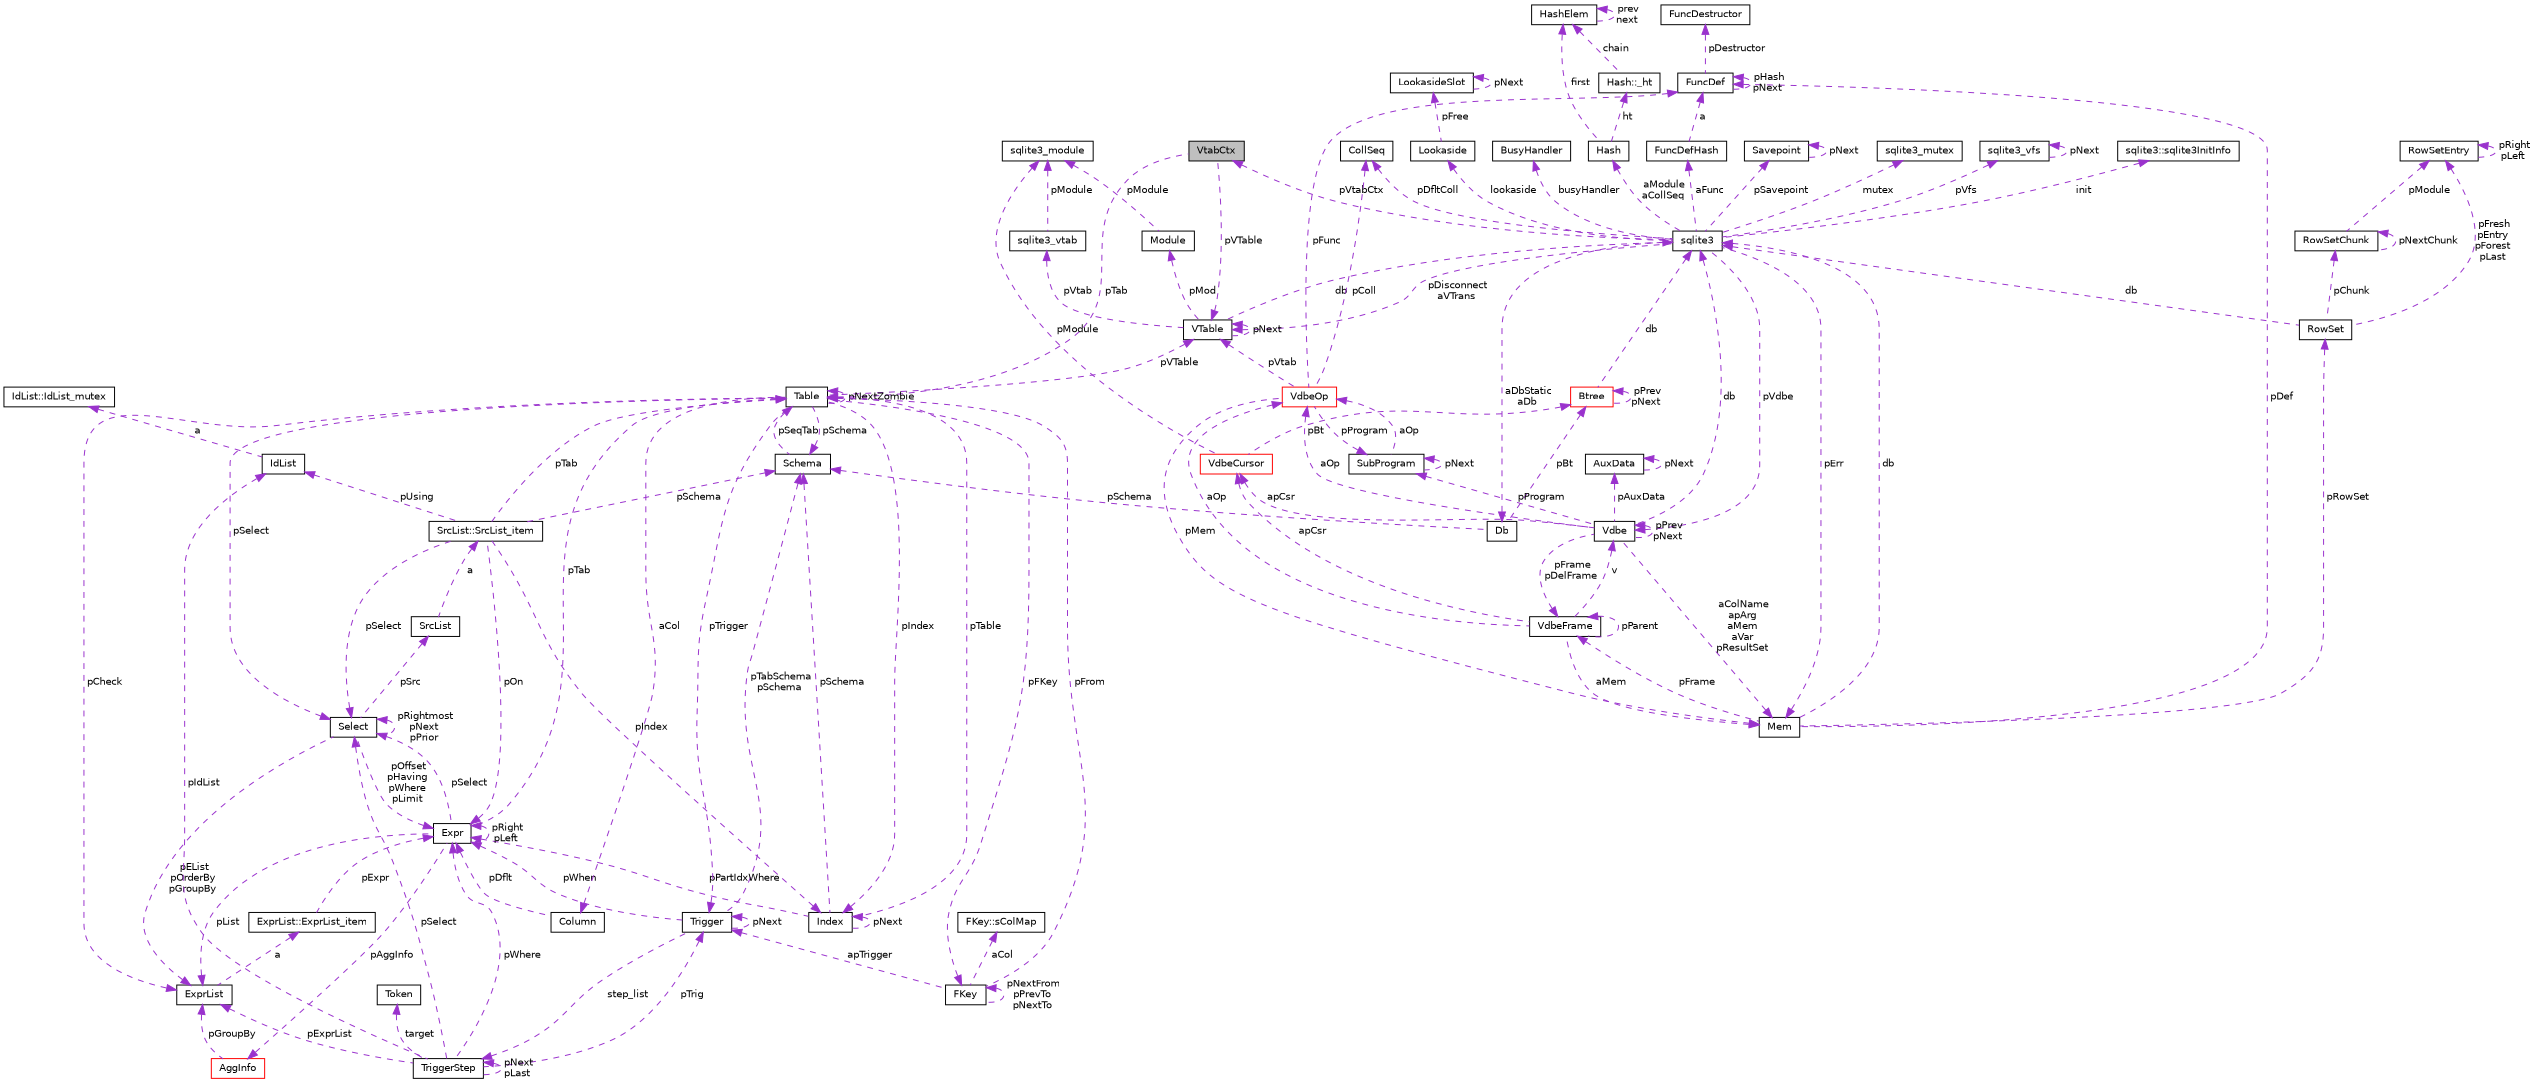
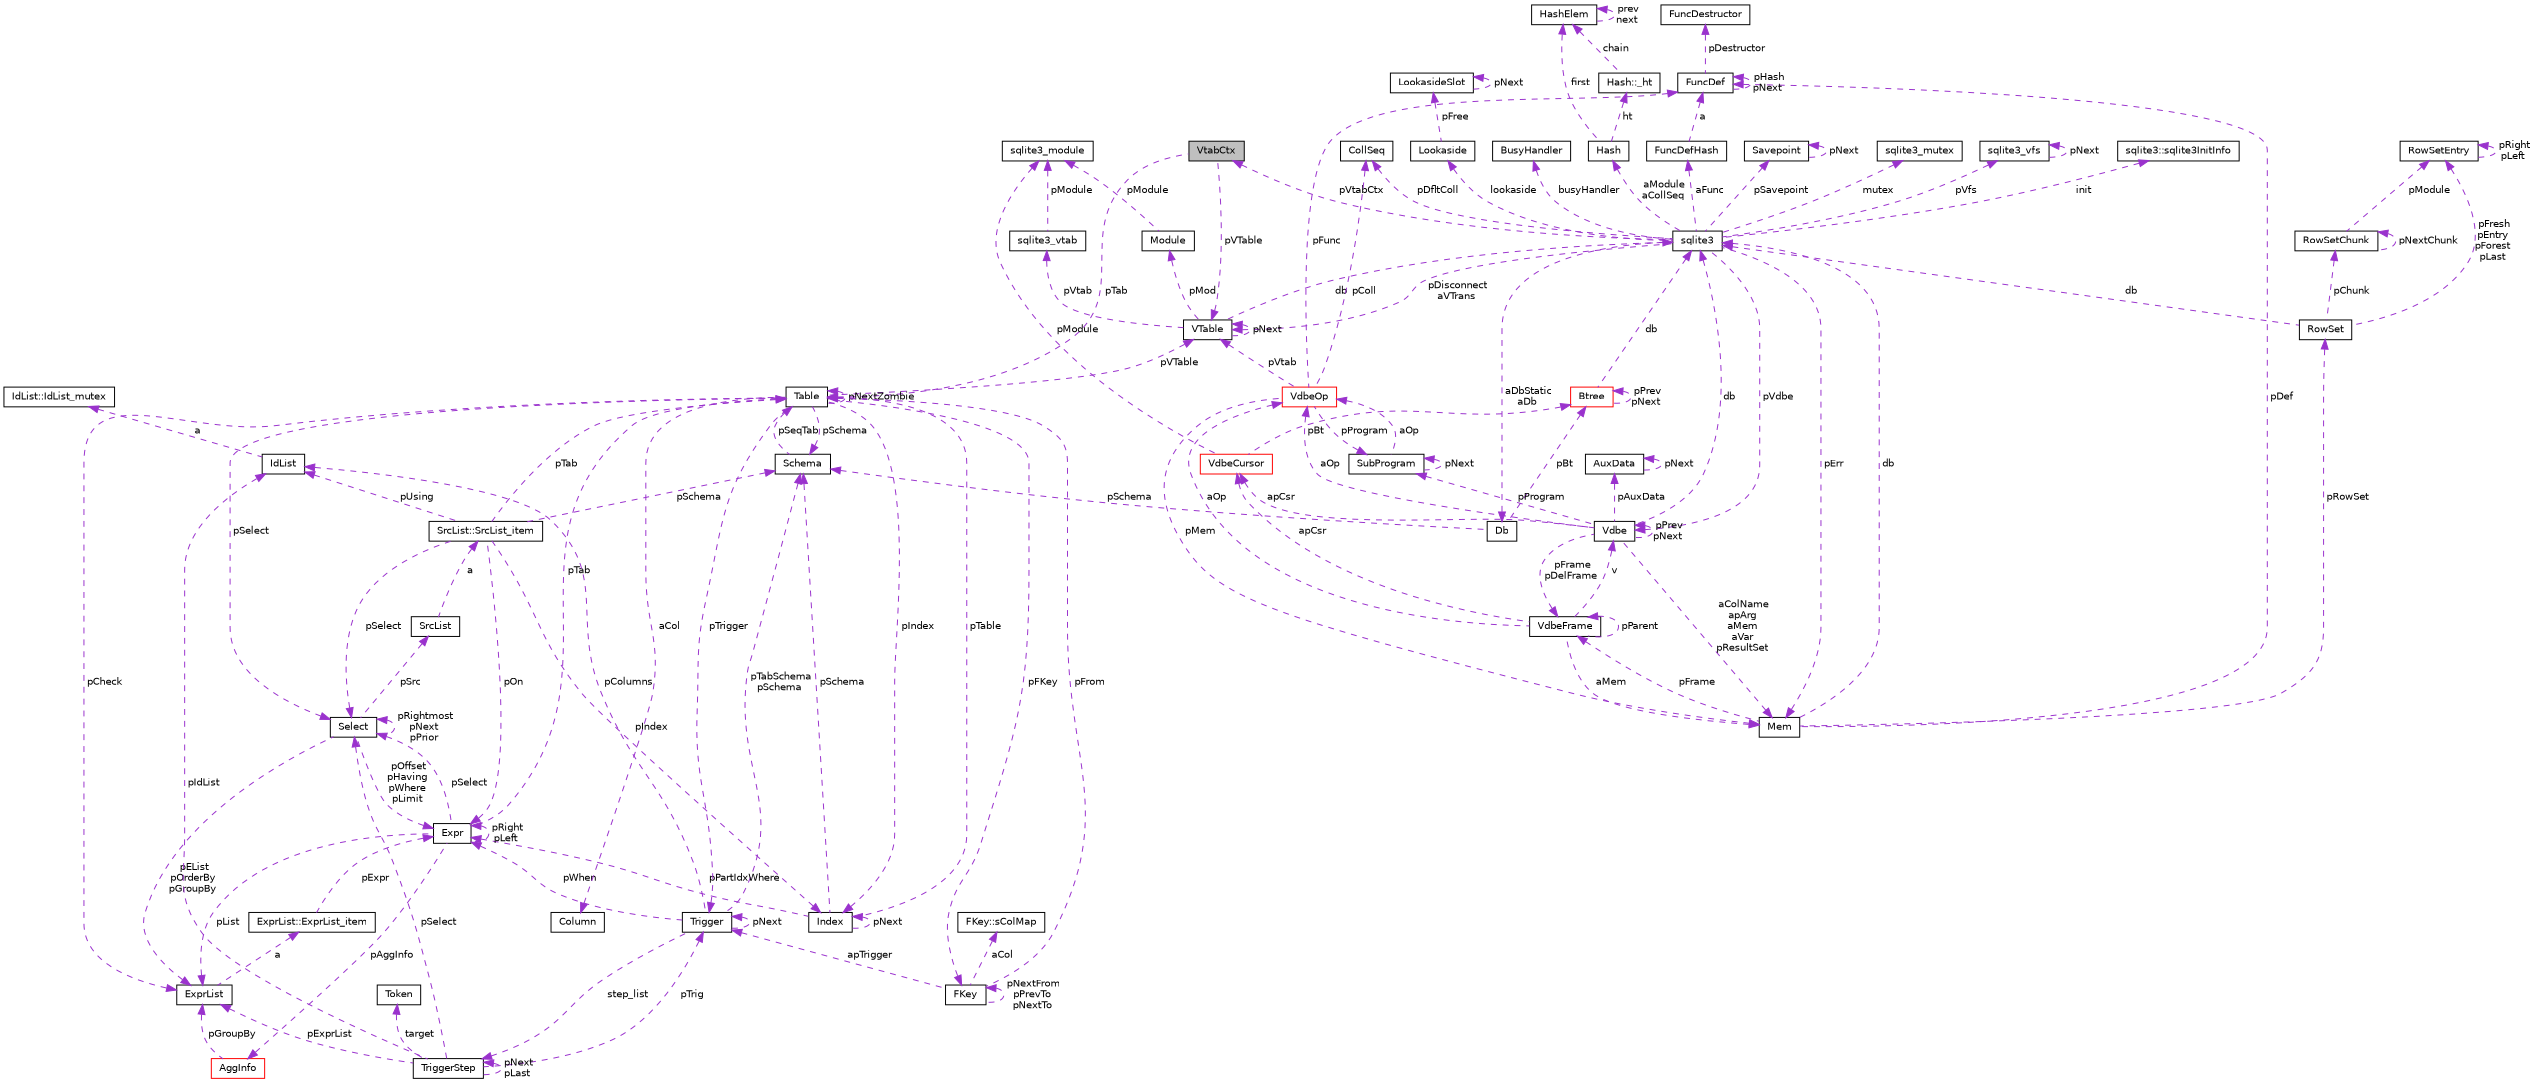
  digraph {
    node [color=black fillcolor=white fontname=Helvetica fontsize=10 shape=record style=filled]
    edge [color=darkorchid3 dir=back fontname=Helvetica fontsize=10 labelfontname=Helvetica labelfontsize=10 style=dashed]
    n1 [fillcolor=grey75 fontcolor=black height=0.2 label=VtabCtx width=0.4]
    n2 [height=0.2 label=sqlite3 width=0.4]
    n3 [height=0.2 label=VTable width=0.4]
    n4 [height=0.2 label=Mem width=0.4]
    n5 [height=0.2 label=Vdbe width=0.4]
    n6 [color=red height=0.2 label=Btree width=0.4]
    n7 [height=0.2 label=RowSet width=0.4]
    n8 [color=red height=0.2 label=VdbeOp width=0.4]
    n9 [height=0.2 label=Table width=0.4]
    n10 [height=0.2 label=VdbeFrame width=0.4]
    n11 [height=0.2 label=SubProgram width=0.4]
    n12 [height=0.2 label=Schema width=0.4]
    n13 [height=0.2 label="SrcList::SrcList_item" width=0.4]
    n14 [height=0.2 label=Index width=0.4]
    n15 [height=0.2 label=Expr width=0.4]
    n16 [height=0.2 label=FKey width=0.4]
    n17 [color=red height=0.2 label=VdbeCursor width=0.4]
    n18 [height=0.2 label=Db width=0.4]
    n19 [height=0.2 label=AuxData width=0.4]
    n20 [height=0.2 label=CollSeq width=0.4]
    n21 [height=0.2 label=FuncDef width=0.4]
    n22 [height=0.2 label=FuncDefHash width=0.4]
    n23 [height=0.2 label=FuncDestructor width=0.4]
    n24 [height=0.2 label=sqlite3_module width=0.4]
    n25 [height=0.2 label=Module width=0.4]
    n26 [height=0.2 label=sqlite3_vtab width=0.4]
    n27 [height=0.2 label=RowSetChunk width=0.4]
    n28 [height=0.2 label=RowSetEntry width=0.4]
    n29 [height=0.2 label=Savepoint width=0.4]
    n30 [height=0.2 label=Lookaside width=0.4]
    n31 [height=0.2 label=LookasideSlot width=0.4]
    n32 [height=0.2 label=sqlite3_mutex width=0.4]
    n33 [height=0.2 label=sqlite3_vfs width=0.4]
    n34 [height=0.2 label="sqlite3::sqlite3InitInfo" width=0.4]
    n35 [height=0.2 label=BusyHandler width=0.4]
    n36 [height=0.2 label=Trigger width=0.4]
    n37 [height=0.2 label=SrcList width=0.4]
    n38 [height=0.2 label=TriggerStep width=0.4]
    n39 [height=0.2 label=Column width=0.4]
    n40 [height=0.2 label="ExprList::ExprList_item" width=0.4]
    n41 [height=0.2 label=Select width=0.4]
    n42 [height=0.2 label=ExprList width=0.4]
    n43 [color=red height=0.2 label=AggInfo width=0.4]
    n44 [height=0.2 label=IdList width=0.4]
    n45 [height=0.2 label="IdList::IdList_mutex" width=0.4]
    n46 [height=0.2 label="FKey::sColMap" width=0.4]
    n47 [height=0.2 label=Token width=0.4]
    n48 [height=0.2 label=Hash width=0.4]
    n49 [height=0.2 label="Hash::_ht" width=0.4]
    n50 [height=0.2 label=HashElem width=0.4]
    n1 -> n2 [label=" pVtabCtx"]
    n2 -> n3 [label=" db"]
    n2 -> n4 [label=" db"]
    n2 -> n5 [label=" db"]
    n2 -> n6 [label=" db"]
    n2 -> n7 [label=" db"]
    n3 -> n1 [label=" pVTable"]
    n3 -> n2 [label=" pDisconnect\naVTrans"]
    n3 -> n3 [label=" pNext"]
    n3 -> n8 [label=" pVtab"]
    n3 -> n9 [label=" pVTable"]
    n4 -> n2 [label=" pErr"]
    n4 -> n5 [label=" aColName\napArg\naMem\naVar\npResultSet"]
    n4 -> n8 [label=" pMem"]
    n4 -> n10 [label=" aMem"]
    n5 -> n2 [label=" pVdbe"]
    n5 -> n5 [label=" pPrev\npNext"]
    n5 -> n10 [label=" v"]
    n6 -> n6 [label=" pPrev\npNext"]
    n6 -> n17 [label=" pBt"]
    n6 -> n18 [label=" pBt"]
    n7 -> n4 [label=" pRowSet"]
    n8 -> n5 [label=" aOp"]
    n8 -> n10 [label=" aOp"]
    n8 -> n11 [label=" aOp"]
    n9 -> n1 [label=" pTab"]
    n9 -> n9 [label=" pNextZombie"]
    n9 -> n12 [label=" pSeqTab"]
    n9 -> n13 [label=" pTab"]
    n9 -> n14 [label=" pTable"]
    n9 -> n15 [label=" pTab"]
    n9 -> n16 [label=" pFrom"]
    n10 -> n4 [label=" pFrame"]
    n10 -> n5 [label=" pFrame\npDelFrame"]
    n10 -> n10 [label=" pParent"]
    n11 -> n5 [label=" pProgram"]
    n11 -> n8 [label=" pProgram"]
    n11 -> n11 [label=" pNext"]
    n12 -> n9 [label=" pSchema"]
    n12 -> n13 [label=" pSchema"]
    n12 -> n14 [label=" pSchema"]
    n12 -> n18 [label=" pSchema"]
    n12 -> n36 [label=" pTabSchema\npSchema"]
    n13 -> n37 [label=" a"]
    n14 -> n9 [label=" pIndex"]
    n14 -> n13 [label=" pIndex"]
    n14 -> n14 [label=" pNext"]
    n15 -> n13 [label=" pOn"]
    n15 -> n14 [label=" pPartIdxWhere"]
    n15 -> n15 [label=" pRight\npLeft"]
    n15 -> n36 [label=" pWhen"]
-   n15 -> n38 [label=" pWhere"]
-   n15 -> n39 [label=" pDflt"]
    n15 -> n40 [label=" pExpr"]
    n15 -> n41 [label=" pOffset\npHaving\npWhere\npLimit"]
    n16 -> n9 [label=" pFKey"]
    n16 -> n16 [label=" pNextFrom\npPrevTo\npNextTo"]
    n17 -> n5 [label=" apCsr"]
    n17 -> n10 [label=" apCsr"]
    n18 -> n2 [label=" aDbStatic\naDb"]
    n19 -> n5 [label=" pAuxData"]
    n19 -> n19 [label=" pNext"]
    n20 -> n2 [label=" pDfltColl"]
    n20 -> n8 [label=" pColl"]
    n21 -> n4 [label=" pDef"]
    n21 -> n8 [label=" pFunc"]
    n21 -> n21 [label=" pHash\npNext"]
    n21 -> n22 [label=" a"]
    n22 -> n2 [label=" aFunc"]
    n23 -> n21 [label=" pDestructor"]
    n24 -> n17 [label=" pModule"]
    n24 -> n25 [label=" pModule"]
    n24 -> n26 [label=" pModule"]
    n25 -> n3 [label=" pMod"]
    n26 -> n3 [label=" pVtab"]
    n27 -> n7 [label=" pChunk"]
    n27 -> n27 [label=" pNextChunk"]
    n28 -> n7 [label=" pFresh\npEntry\npForest\npLast"]
    n28 -> n27 [label=" pModule"]
    n28 -> n28 [label=" pRight\npLeft"]
    n29 -> n2 [label=" pSavepoint"]
    n29 -> n29 [label=" pNext"]
    n30 -> n2 [label=" lookaside"]
    n31 -> n30 [label=" pFree"]
    n31 -> n31 [label=" pNext"]
    n32 -> n2 [label=" mutex"]
    n33 -> n2 [label=" pVfs"]
    n33 -> n33 [label=" pNext"]
    n34 -> n2 [label=" init"]
    n35 -> n2 [label=" busyHandler"]
    n36 -> n9 [label=" pTrigger"]
    n36 -> n16 [label=" apTrigger"]
    n36 -> n36 [label=" pNext"]
    n36 -> n38 [label=" pTrig"]
    n37 -> n41 [label=" pSrc"]
    n38 -> n36 [label=" step_list"]
    n38 -> n38 [label=" pNext\npLast"]
    n39 -> n9 [label=" aCol"]
    n40 -> n42 [label=" a"]
    n41 -> n9 [label=" pSelect"]
    n41 -> n13 [label=" pSelect"]
    n41 -> n15 [label=" pSelect"]
    n41 -> n38 [label=" pSelect"]
    n41 -> n41 [label=" pRightmost\npNext\npPrior"]
    n42 -> n9 [label=" pCheck"]
    n42 -> n15 [label=" pList"]
    n42 -> n38 [label=" pExprList"]
    n42 -> n41 [label=" pEList\npOrderBy\npGroupBy"]
    n42 -> n43 [label=" pGroupBy"]
    n43 -> n15 [label=" pAggInfo"]
    n44 -> n13 [label=" pUsing"]
+   n44 -> n36 [label=" pColumns"]
    n44 -> n38 [label=" pIdList"]
    n45 -> n44 [label=" a"]
    n46 -> n16 [label=" aCol"]
    n47 -> n38 [label=" target"]
    n48 -> n2 [label=" aModule\naCollSeq"]
    n49 -> n48 [label=" ht"]
    n50 -> n48 [label=" first"]
    n50 -> n49 [label=" chain"]
    n50 -> n50 [label=" prev\nnext"]
  }
